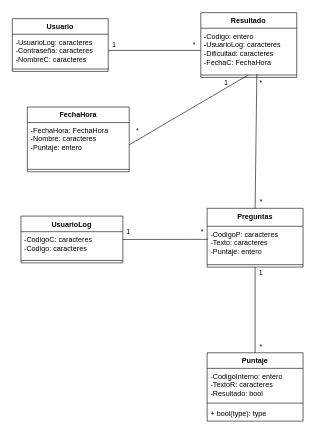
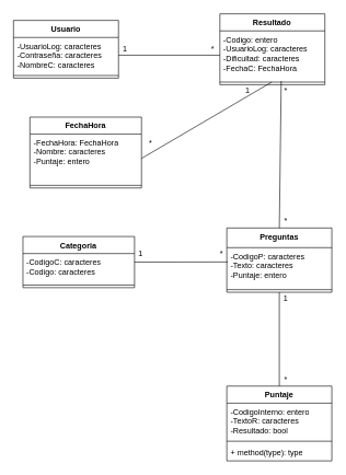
  <mxCell id="0" />
  <mxCell id="1" parent="0" />
  <mxCell id="2" value="1" style="text;html=1;strokeColor=none;fillColor=none;align=center;verticalAlign=middle;whiteSpace=wrap;rounded=0;" parent="1" vertex="1"><mxGeometry x="204.43" y="376" width="20" height="20" as="geometry" /></mxCell>
  <mxCell id="3" value="Usuario" style="swimlane;fontStyle=1;align=center;verticalAlign=top;childLayout=stackLayout;horizontal=1;startSize=26;horizontalStack=0;resizeParent=1;resizeParentMax=0;resizeLast=0;collapsible=1;marginBottom=0;whiteSpace=wrap;html=1;" parent="1" vertex="1"><mxGeometry x="20" y="30.62" width="160" height="88" as="geometry" /></mxCell>
  <mxCell id="4" value="-UsuarioLog: caracteres&lt;br&gt;-Contraseña: caracteres&lt;br&gt;-NombreC: caracteres&lt;br&gt;-" style="text;strokeColor=none;fillColor=none;align=left;verticalAlign=top;spacingLeft=4;spacingRight=4;overflow=hidden;rotatable=0;points=[[0,0.5],[1,0.5]];portConstraint=eastwest;whiteSpace=wrap;html=1;" parent="3" vertex="1"><mxGeometry y="26" width="160" height="54" as="geometry" /></mxCell>
  <mxCell id="5" value="" style="line;strokeWidth=1;fillColor=none;align=left;verticalAlign=middle;spacingTop=-1;spacingLeft=3;spacingRight=3;rotatable=0;labelPosition=right;points=[];portConstraint=eastwest;strokeColor=inherit;" parent="3" vertex="1"><mxGeometry y="80" width="160" height="8" as="geometry" /></mxCell>
  <mxCell id="6" value="Resultado" style="swimlane;fontStyle=1;align=center;verticalAlign=top;childLayout=stackLayout;horizontal=1;startSize=26;horizontalStack=0;resizeParent=1;resizeParentMax=0;resizeLast=0;collapsible=1;marginBottom=0;whiteSpace=wrap;html=1;" parent="1" vertex="1"><mxGeometry x="334.43" y="20.62" width="160" height="108" as="geometry" /></mxCell>
  <mxCell id="7" value="-Codigo: entero&lt;br&gt;-UsuarioLog: caracteres&lt;br&gt;-Dificultad: caracteres&lt;br&gt;-FechaC:&amp;nbsp;FechaHora" style="text;strokeColor=none;fillColor=none;align=left;verticalAlign=top;spacingLeft=4;spacingRight=4;overflow=hidden;rotatable=0;points=[[0,0.5],[1,0.5]];portConstraint=eastwest;whiteSpace=wrap;html=1;" parent="6" vertex="1"><mxGeometry y="26" width="160" height="74" as="geometry" /></mxCell>
  <mxCell id="8" value="" style="line;strokeWidth=1;fillColor=none;align=left;verticalAlign=middle;spacingTop=-1;spacingLeft=3;spacingRight=3;rotatable=0;labelPosition=right;points=[];portConstraint=eastwest;strokeColor=inherit;" parent="6" vertex="1"><mxGeometry y="100" width="160" height="8" as="geometry" /></mxCell>
  <mxCell id="9" value="" style="endArrow=none;html=1;rounded=0;exitX=1;exitY=0.5;exitDx=0;exitDy=0;" parent="1" source="4" target="7" edge="1"><mxGeometry width="50" height="50" relative="1" as="geometry"><mxPoint x="215" y="58" as="sourcePoint" /><mxPoint x="265" y="8" as="targetPoint" /></mxGeometry></mxCell>
  <mxCell id="10" value="1" style="text;html=1;strokeColor=none;fillColor=none;align=center;verticalAlign=middle;whiteSpace=wrap;rounded=0;" parent="1" vertex="1"><mxGeometry x="180" y="64.62" width="20" height="20" as="geometry" /></mxCell>
  <mxCell id="11" value="*" style="text;html=1;strokeColor=none;fillColor=none;align=center;verticalAlign=middle;whiteSpace=wrap;rounded=0;" parent="1" vertex="1"><mxGeometry x="314.43" y="64.62" width="20" height="20" as="geometry" /></mxCell>
  <mxCell id="12" value="FechaHora" style="swimlane;fontStyle=1;align=center;verticalAlign=top;childLayout=stackLayout;horizontal=1;startSize=26;horizontalStack=0;resizeParent=1;resizeParentMax=0;resizeLast=0;collapsible=1;marginBottom=0;whiteSpace=wrap;html=1;" parent="1" vertex="1"><mxGeometry x="45" y="178" width="170" height="108" as="geometry" /></mxCell>
  <mxCell id="13" value="-FechaHora: FechaHora&lt;br&gt;-Nombre: caracteres&lt;br&gt;-Puntaje: entero" style="text;strokeColor=none;fillColor=none;align=left;verticalAlign=top;spacingLeft=4;spacingRight=4;overflow=hidden;rotatable=0;points=[[0,0.5],[1,0.5]];portConstraint=eastwest;whiteSpace=wrap;html=1;" parent="12" vertex="1"><mxGeometry y="26" width="170" height="74" as="geometry" /></mxCell>
  <mxCell id="14" value="" style="line;strokeWidth=1;fillColor=none;align=left;verticalAlign=middle;spacingTop=-1;spacingLeft=3;spacingRight=3;rotatable=0;labelPosition=right;points=[];portConstraint=eastwest;strokeColor=inherit;" parent="12" vertex="1"><mxGeometry y="100" width="170" height="8" as="geometry" /></mxCell>
  <mxCell id="15" value="" style="endArrow=none;html=1;rounded=0;exitX=1;exitY=0.5;exitDx=0;exitDy=0;entryX=0.494;entryY=0.498;entryDx=0;entryDy=0;entryPerimeter=0;" parent="1" source="13" target="8" edge="1"><mxGeometry width="50" height="50" relative="1" as="geometry"><mxPoint x="219" y="229" as="sourcePoint" /><mxPoint x="382" y="129" as="targetPoint" /></mxGeometry></mxCell>
  <mxCell id="16" value="*" style="text;html=1;strokeColor=none;fillColor=none;align=center;verticalAlign=middle;whiteSpace=wrap;rounded=0;" parent="1" vertex="1"><mxGeometry x="219" y="208" width="20" height="20" as="geometry" /></mxCell>
  <mxCell id="17" value="1" style="text;html=1;strokeColor=none;fillColor=none;align=center;verticalAlign=middle;whiteSpace=wrap;rounded=0;" parent="1" vertex="1"><mxGeometry x="368.82" y="128.62" width="16.18" height="19.38" as="geometry" /></mxCell>
- <mxCell id="18" value="UsuarioLog" style="swimlane;fontStyle=1;align=center;verticalAlign=top;childLayout=stackLayout;horizontal=1;startSize=26;horizontalStack=0;resizeParent=1;resizeParentMax=0;resizeLast=0;collapsible=1;marginBottom=0;whiteSpace=wrap;html=1;" parent="1" vertex="1"><mxGeometry x="34.43" y="360" width="170" height="78" as="geometry" /></mxCell>
+ <mxCell id="18" value="Categoria" style="swimlane;fontStyle=1;align=center;verticalAlign=top;childLayout=stackLayout;horizontal=1;startSize=26;horizontalStack=0;resizeParent=1;resizeParentMax=0;resizeLast=0;collapsible=1;marginBottom=0;whiteSpace=wrap;html=1;" parent="1" vertex="1"><mxGeometry x="34.43" y="360" width="170" height="78" as="geometry" /></mxCell>
  <mxCell id="19" value="-CodigoC: caracteres&lt;br&gt;-Codigo: caracteres" style="text;strokeColor=none;fillColor=none;align=left;verticalAlign=top;spacingLeft=4;spacingRight=4;overflow=hidden;rotatable=0;points=[[0,0.5],[1,0.5]];portConstraint=eastwest;whiteSpace=wrap;html=1;" parent="18" vertex="1"><mxGeometry y="26" width="170" height="44" as="geometry" /></mxCell>
  <mxCell id="20" value="" style="line;strokeWidth=1;fillColor=none;align=left;verticalAlign=middle;spacingTop=-1;spacingLeft=3;spacingRight=3;rotatable=0;labelPosition=right;points=[];portConstraint=eastwest;strokeColor=inherit;" parent="18" vertex="1"><mxGeometry y="70" width="170" height="8" as="geometry" /></mxCell>
  <mxCell id="21" value="Preguntas" style="swimlane;fontStyle=1;align=center;verticalAlign=top;childLayout=stackLayout;horizontal=1;startSize=30;horizontalStack=0;resizeParent=1;resizeParentMax=0;resizeLast=0;collapsible=1;marginBottom=0;whiteSpace=wrap;html=1;" parent="1" vertex="1"><mxGeometry x="345" y="347" width="160" height="98" as="geometry" /></mxCell>
  <mxCell id="22" value="-CodigoP: caracteres&lt;br&gt;-Texto: caracteres&lt;br&gt;-Puntaje: entero" style="text;strokeColor=none;fillColor=none;align=left;verticalAlign=top;spacingLeft=4;spacingRight=4;overflow=hidden;rotatable=0;points=[[0,0.5],[1,0.5]];portConstraint=eastwest;whiteSpace=wrap;html=1;" parent="21" vertex="1"><mxGeometry y="30" width="160" height="60" as="geometry" /></mxCell>
  <mxCell id="23" value="" style="line;strokeWidth=1;fillColor=none;align=left;verticalAlign=middle;spacingTop=-1;spacingLeft=3;spacingRight=3;rotatable=0;labelPosition=right;points=[];portConstraint=eastwest;strokeColor=inherit;" parent="21" vertex="1"><mxGeometry y="90" width="160" height="8" as="geometry" /></mxCell>
  <mxCell id="24" value="" style="endArrow=none;html=1;rounded=0;entryX=0.01;entryY=0.363;entryDx=0;entryDy=0;entryPerimeter=0;exitX=1;exitY=0.5;exitDx=0;exitDy=0;" parent="1" source="18" target="22" edge="1"><mxGeometry width="50" height="50" relative="1" as="geometry"><mxPoint x="174.43" y="376" as="sourcePoint" /><mxPoint x="224.43" y="326" as="targetPoint" /></mxGeometry></mxCell>
  <mxCell id="25" value="*" style="text;html=1;strokeColor=none;fillColor=none;align=center;verticalAlign=middle;whiteSpace=wrap;rounded=0;" parent="1" vertex="1"><mxGeometry x="328.82" y="376" width="16.18" height="20" as="geometry" /></mxCell>
  <mxCell id="26" value="" style="endArrow=none;html=1;rounded=0;entryX=0.584;entryY=1.032;entryDx=0;entryDy=0;entryPerimeter=0;exitX=0.5;exitY=0;exitDx=0;exitDy=0;" parent="1" source="21" target="7" edge="1"><mxGeometry width="50" height="50" relative="1" as="geometry"><mxPoint x="215" y="268" as="sourcePoint" /><mxPoint x="265" y="218" as="targetPoint" /></mxGeometry></mxCell>
  <mxCell id="27" value="*" style="text;html=1;strokeColor=none;fillColor=none;align=center;verticalAlign=middle;whiteSpace=wrap;rounded=0;" parent="1" vertex="1"><mxGeometry x="425" y="128" width="20" height="20" as="geometry" /></mxCell>
  <mxCell id="28" value="*" style="text;html=1;strokeColor=none;fillColor=none;align=center;verticalAlign=middle;whiteSpace=wrap;rounded=0;" parent="1" vertex="1"><mxGeometry x="425" y="327" width="20" height="20" as="geometry" /></mxCell>
  <mxCell id="29" value="Puntaje" style="swimlane;fontStyle=1;align=center;verticalAlign=top;childLayout=stackLayout;horizontal=1;startSize=26;horizontalStack=0;resizeParent=1;resizeParentMax=0;resizeLast=0;collapsible=1;marginBottom=0;whiteSpace=wrap;html=1;" parent="1" vertex="1"><mxGeometry x="345" y="588" width="160" height="114" as="geometry" /></mxCell>
  <mxCell id="30" value="-CodigoInterno: entero&lt;br&gt;-TextoR: caracteres&lt;br&gt;-Resultado: bool" style="text;strokeColor=none;fillColor=none;align=left;verticalAlign=top;spacingLeft=4;spacingRight=4;overflow=hidden;rotatable=0;points=[[0,0.5],[1,0.5]];portConstraint=eastwest;whiteSpace=wrap;html=1;" parent="29" vertex="1"><mxGeometry y="26" width="160" height="54" as="geometry" /></mxCell>
  <mxCell id="31" value="" style="line;strokeWidth=1;fillColor=none;align=left;verticalAlign=middle;spacingTop=-1;spacingLeft=3;spacingRight=3;rotatable=0;labelPosition=right;points=[];portConstraint=eastwest;strokeColor=inherit;" parent="29" vertex="1"><mxGeometry y="80" width="160" height="8" as="geometry" /></mxCell>
- <mxCell id="32" value="+ bool(type): type" style="text;strokeColor=none;fillColor=none;align=left;verticalAlign=top;spacingLeft=4;spacingRight=4;overflow=hidden;rotatable=0;points=[[0,0.5],[1,0.5]];portConstraint=eastwest;whiteSpace=wrap;html=1;" parent="29" vertex="1"><mxGeometry y="88" width="160" height="26" as="geometry" /></mxCell>
+ <mxCell id="32" value="+ method(type): type" style="text;strokeColor=none;fillColor=none;align=left;verticalAlign=top;spacingLeft=4;spacingRight=4;overflow=hidden;rotatable=0;points=[[0,0.5],[1,0.5]];portConstraint=eastwest;whiteSpace=wrap;html=1;" parent="29" vertex="1"><mxGeometry y="88" width="160" height="26" as="geometry" /></mxCell>
  <mxCell id="33" value="" style="endArrow=none;html=1;rounded=0;entryX=0.5;entryY=1;entryDx=0;entryDy=0;exitX=0.5;exitY=0;exitDx=0;exitDy=0;" parent="1" source="29" target="21" edge="1"><mxGeometry width="50" height="50" relative="1" as="geometry"><mxPoint x="215" y="568" as="sourcePoint" /><mxPoint x="265" y="518" as="targetPoint" /></mxGeometry></mxCell>
  <mxCell id="34" value="1" style="text;html=1;strokeColor=none;fillColor=none;align=center;verticalAlign=middle;whiteSpace=wrap;rounded=0;" parent="1" vertex="1"><mxGeometry x="425" y="445" width="20" height="20" as="geometry" /></mxCell>
  <mxCell id="35" value="*" style="text;html=1;strokeColor=none;fillColor=none;align=center;verticalAlign=middle;whiteSpace=wrap;rounded=0;" parent="1" vertex="1"><mxGeometry x="425" y="568" width="20" height="20" as="geometry" /></mxCell>
